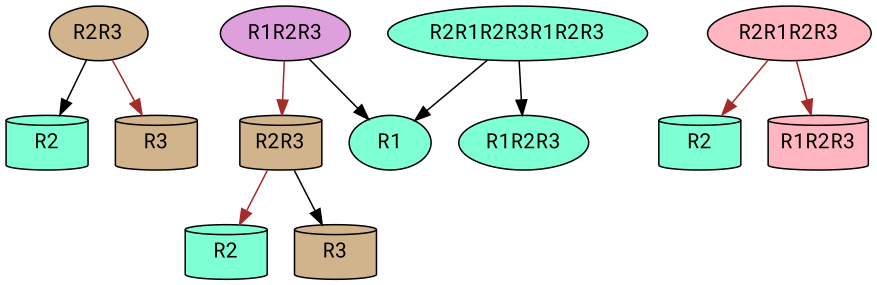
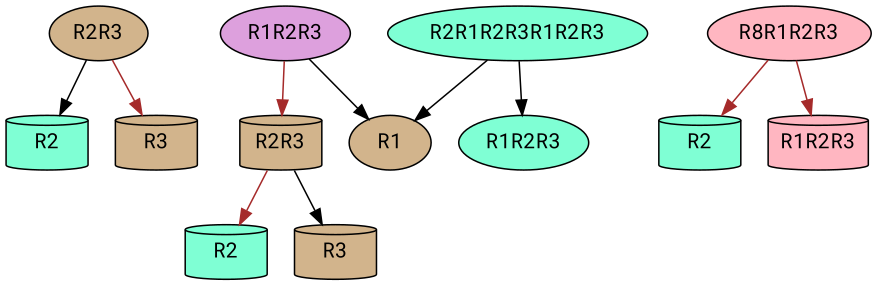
  digraph {
    fontname="Roboto Mono"
    node [fillcolor=tan fontname="Roboto Mono" shape=cylinder style=filled]
    edge [color=black fontname="Roboto Mono"]
    n1 [label=R2R3 shape=ellipse]
    n2 [fillcolor=aquamarine label=R2]
    n3 [label=R3]
    n4 [fillcolor=plum label=R1R2R3 shape=ellipse]
-   n5 [fillcolor=aquamarine label=R1 shape=ellipse]
+   n5 [label=R1 shape=ellipse]
    n6 [label=R2R3]
    n7 [fillcolor=aquamarine label=R2]
    n8 [label=R3]
    n9 [fillcolor=aquamarine label=R2R1R2R3R1R2R3 shape=ellipse]
    n10 [fillcolor=aquamarine label=R1R2R3 shape=ellipse]
-   n11 [fillcolor=lightpink label=R2R1R2R3 shape=ellipse]
+   n11 [fillcolor=lightpink label=R8R1R2R3 shape=ellipse]
    n12 [fillcolor=aquamarine label=R2]
    n13 [fillcolor=lightpink label=R1R2R3]
    n1 -> n2
    n1 -> n3 [color=brown]
    n4 -> n5
    n4 -> n6 [color=brown]
    n6 -> n7 [color=brown]
    n6 -> n8
    n9 -> n5
    n9 -> n10
    n11 -> n12 [color=brown]
    n11 -> n13 [color=brown]
  }
